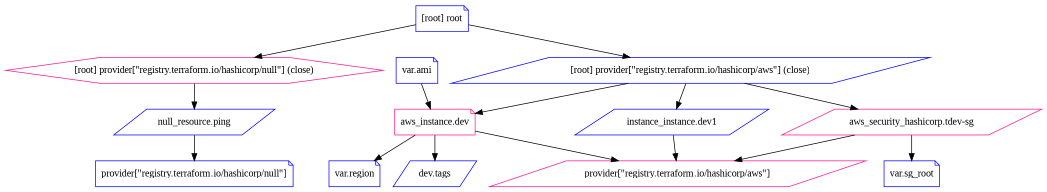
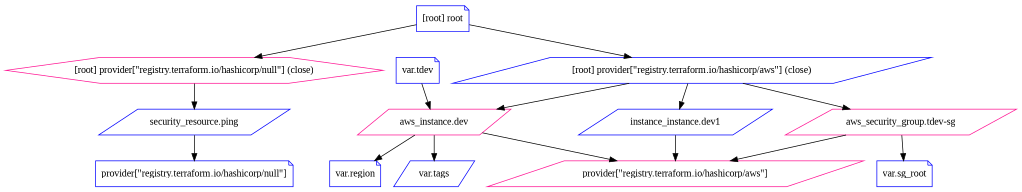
  digraph {
    compound=true
    fontname="Liberation Serif"
    newrank=true
    node [color=blue fontname="Liberation Serif" shape=note]
    edge [fontname="Liberation Serif"]
-   n1 [color=deeppink label="aws_instance.dev"]
+   n1 [color=deeppink label="aws_instance.dev" shape=parallelogram]
    n2 [color=deeppink label="provider[\"registry.terraform.io/hashicorp/aws\"]" shape=parallelogram]
-   n3 [label="var.ami"]
+   n3 [label="var.tdev"]
    n4 [label="var.region"]
-   n5 [label="dev.tags" shape=parallelogram]
+   n5 [label="var.tags" shape=parallelogram]
    n6 [label="instance_instance.dev1" shape=parallelogram]
-   n7 [color=deeppink label="aws_security_hashicorp.tdev-sg" shape=parallelogram]
+   n7 [color=deeppink label="aws_security_group.tdev-sg" shape=parallelogram]
    n8 [label="var.sg_root"]
-   n9 [label="null_resource.ping" shape=parallelogram]
+   n9 [label="security_resource.ping" shape=parallelogram]
    n10 [label="provider[\"registry.terraform.io/hashicorp/null\"]"]
    "[root] provider[\"registry.terraform.io/hashicorp/aws\"] (close)" [shape=parallelogram]
    "[root] provider[\"registry.terraform.io/hashicorp/null\"] (close)" [color=deeppink shape=hexagon]
    "[root] root"
    subgraph sub_1 {
      n1
      n2
      n3
      n4
      n5
      n6
      n7
      n8
      n9
      n10
      "[root] provider[\"registry.terraform.io/hashicorp/aws\"] (close)"
      "[root] provider[\"registry.terraform.io/hashicorp/null\"] (close)"
      "[root] root"
    }
    n1 -> n2
    n1 -> n4
    n1 -> n5
    n3 -> n1
    n6 -> n2
    n7 -> n2
    n7 -> n8
    n9 -> n10
    "[root] provider[\"registry.terraform.io/hashicorp/aws\"] (close)" -> n1
    "[root] provider[\"registry.terraform.io/hashicorp/aws\"] (close)" -> n6
    "[root] provider[\"registry.terraform.io/hashicorp/aws\"] (close)" -> n7
    "[root] provider[\"registry.terraform.io/hashicorp/null\"] (close)" -> n9
    "[root] root" -> "[root] provider[\"registry.terraform.io/hashicorp/aws\"] (close)"
    "[root] root" -> "[root] provider[\"registry.terraform.io/hashicorp/null\"] (close)"
  }
